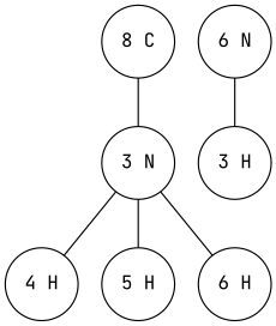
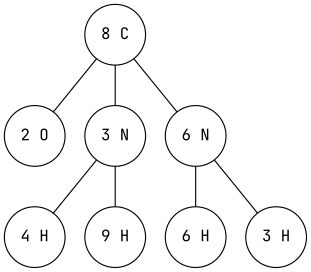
  graph {
    fontname="JetBrains Mono"
    node [fontname="JetBrains Mono" shape=circle]
    edge [fontname="JetBrains Mono"]
    n1 [label="8 C"]
+   "2 O"
    "3 N"
    "6 N"
    "4 H"
-   "5 H"
+   "5 H" [label="9 H"]
    n7 [label="6 H"]
    n8 [label="3 H"]
+   n1 -- "2 O"
    n1 -- "3 N"
+   n1 -- "6 N"
    "3 N" -- "4 H"
    "3 N" -- "5 H"
-   "3 N" -- n7
+   "6 N" -- n7
    "6 N" -- n8
  }
